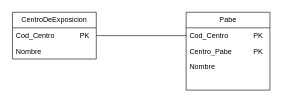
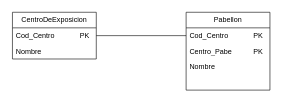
  <mxCell id="0" />
  <mxCell id="1" parent="0" />
- <mxCell id="2" value="Pabe" style="swimlane;fontStyle=0;childLayout=stackLayout;horizontal=1;startSize=26;fillColor=none;horizontalStack=0;resizeParent=1;resizeParentMax=0;resizeLast=0;collapsible=1;marginBottom=0;whiteSpace=wrap;html=1;" vertex="1" parent="1"><mxGeometry x="310" y="20" width="140" height="130" as="geometry" /></mxCell>
+ <mxCell id="2" value="Pabellon" style="swimlane;fontStyle=0;childLayout=stackLayout;horizontal=1;startSize=26;fillColor=none;horizontalStack=0;resizeParent=1;resizeParentMax=0;resizeLast=0;collapsible=1;marginBottom=0;whiteSpace=wrap;html=1;" vertex="1" parent="1"><mxGeometry x="310" y="20" width="140" height="130" as="geometry" /></mxCell>
  <mxCell id="3" value="Cod_Centro&lt;span style=&quot;white-space: pre;&quot;&gt;&#09;&lt;/span&gt;&lt;span style=&quot;white-space: pre;&quot;&gt;&#09;&lt;/span&gt;PK" style="text;strokeColor=none;fillColor=none;align=left;verticalAlign=top;spacingLeft=4;spacingRight=4;overflow=hidden;rotatable=0;points=[[0,0.5],[1,0.5]];portConstraint=eastwest;whiteSpace=wrap;html=1;" vertex="1" parent="2"><mxGeometry y="26" width="140" height="26" as="geometry" /></mxCell>
  <mxCell id="4" value="Centro_Pabe&lt;span style=&quot;white-space: pre;&quot;&gt;&#09;&lt;/span&gt;&lt;span style=&quot;white-space: pre;&quot;&gt;&#09;&lt;/span&gt;PK" style="text;strokeColor=none;fillColor=none;align=left;verticalAlign=top;spacingLeft=4;spacingRight=4;overflow=hidden;rotatable=0;points=[[0,0.5],[1,0.5]];portConstraint=eastwest;whiteSpace=wrap;html=1;" vertex="1" parent="2"><mxGeometry y="52" width="140" height="26" as="geometry" /></mxCell>
  <mxCell id="5" value="Nombre" style="text;strokeColor=none;fillColor=none;align=left;verticalAlign=top;spacingLeft=4;spacingRight=4;overflow=hidden;rotatable=0;points=[[0,0.5],[1,0.5]];portConstraint=eastwest;whiteSpace=wrap;html=1;" vertex="1" parent="2"><mxGeometry y="78" width="140" height="52" as="geometry" /></mxCell>
  <mxCell id="6" value="CentroDeExposicion" style="swimlane;fontStyle=0;childLayout=stackLayout;horizontal=1;startSize=26;fillColor=none;horizontalStack=0;resizeParent=1;resizeParentMax=0;resizeLast=0;collapsible=1;marginBottom=0;whiteSpace=wrap;html=1;" vertex="1" parent="1"><mxGeometry x="20" y="20" width="140" height="78" as="geometry" /></mxCell>
  <mxCell id="7" value="Cod_Centro&lt;span style=&quot;white-space: pre;&quot;&gt;&#09;&lt;/span&gt;&lt;span style=&quot;white-space: pre;&quot;&gt;&#09;&lt;/span&gt;PK" style="text;strokeColor=none;fillColor=none;align=left;verticalAlign=top;spacingLeft=4;spacingRight=4;overflow=hidden;rotatable=0;points=[[0,0.5],[1,0.5]];portConstraint=eastwest;whiteSpace=wrap;html=1;" vertex="1" parent="6"><mxGeometry y="26" width="140" height="26" as="geometry" /></mxCell>
  <mxCell id="8" value="Nombre" style="text;strokeColor=none;fillColor=none;align=left;verticalAlign=top;spacingLeft=4;spacingRight=4;overflow=hidden;rotatable=0;points=[[0,0.5],[1,0.5]];portConstraint=eastwest;whiteSpace=wrap;html=1;" vertex="1" parent="6"><mxGeometry y="52" width="140" height="26" as="geometry" /></mxCell>
  <mxCell id="9" value="" style="endArrow=none;html=1;rounded=0;exitX=1;exitY=0.5;exitDx=0;exitDy=0;entryX=0;entryY=0.5;entryDx=0;entryDy=0;" edge="1" parent="1" source="7" target="3"><mxGeometry width="50" height="50" relative="1" as="geometry"><mxPoint x="190" y="320" as="sourcePoint" /><mxPoint x="240" y="270" as="targetPoint" /></mxGeometry></mxCell>
